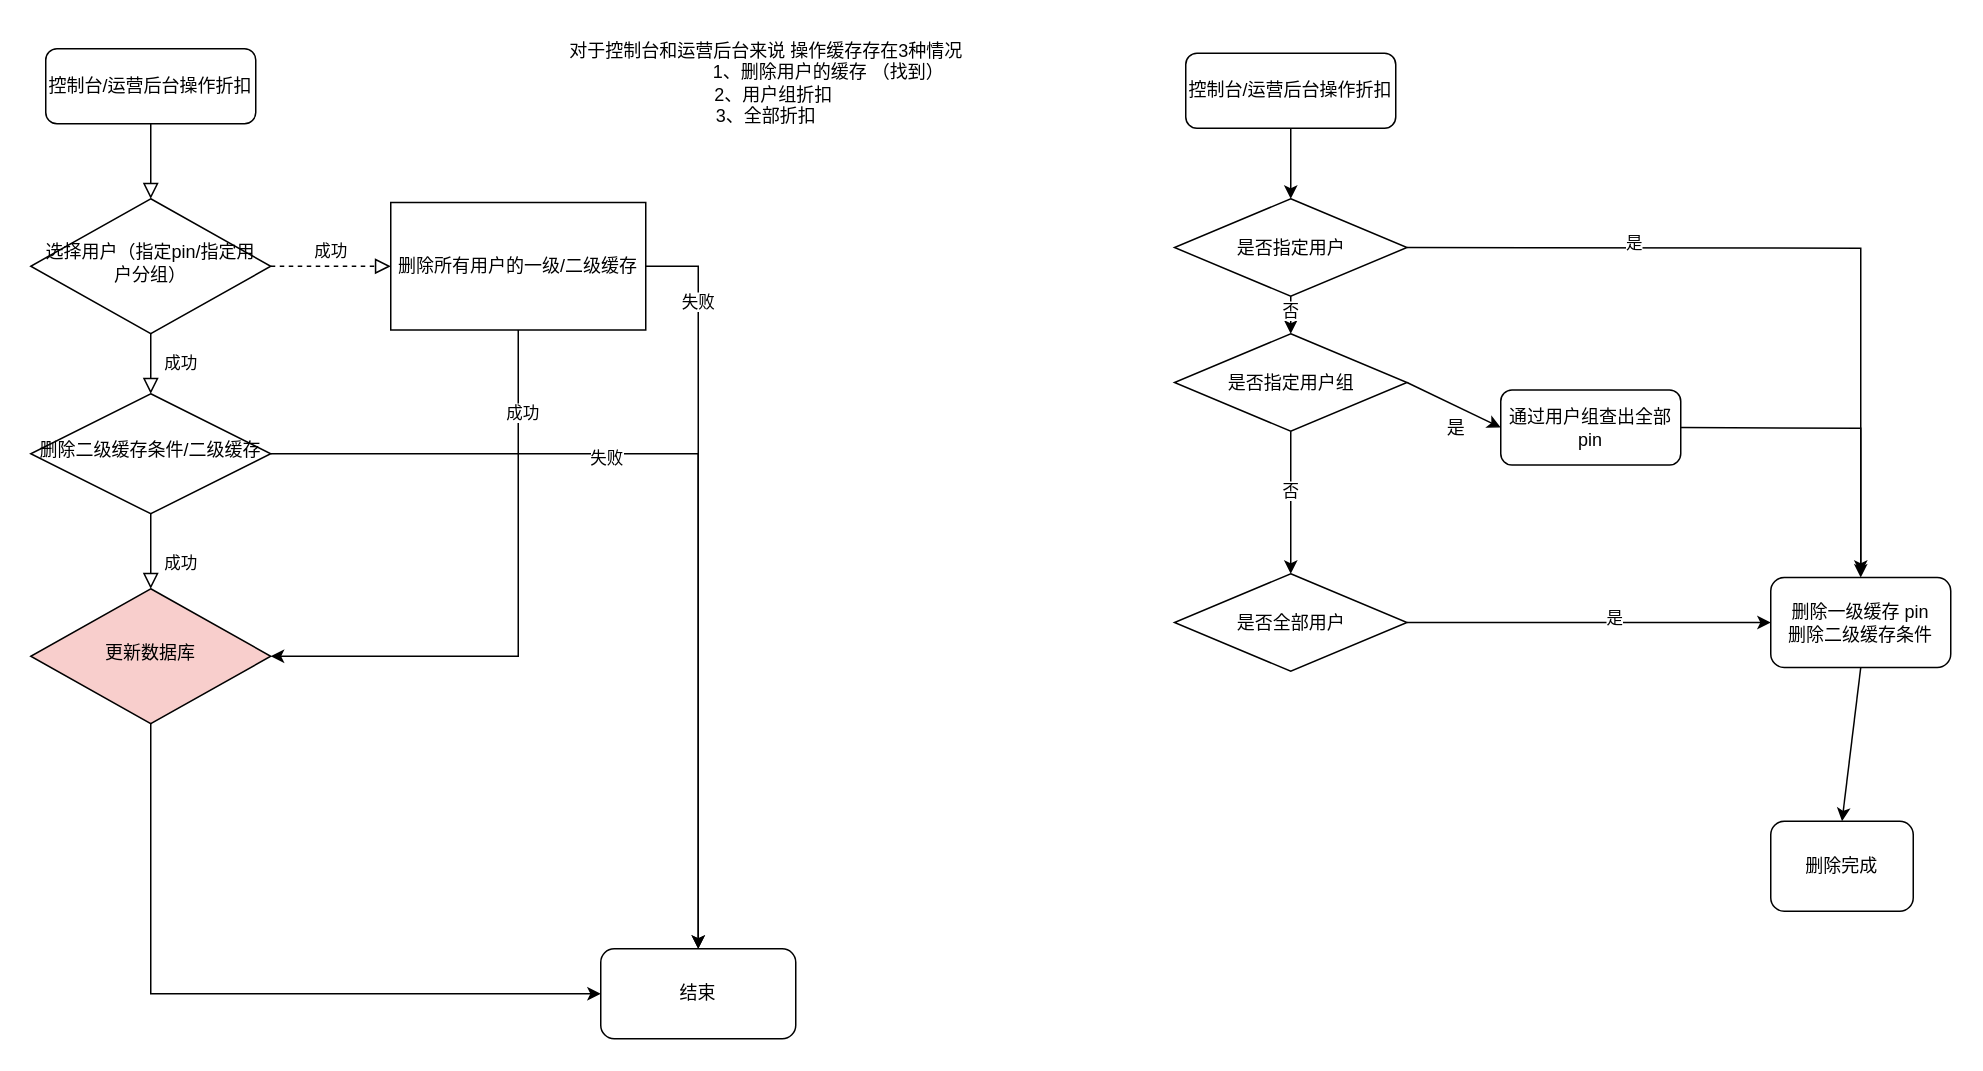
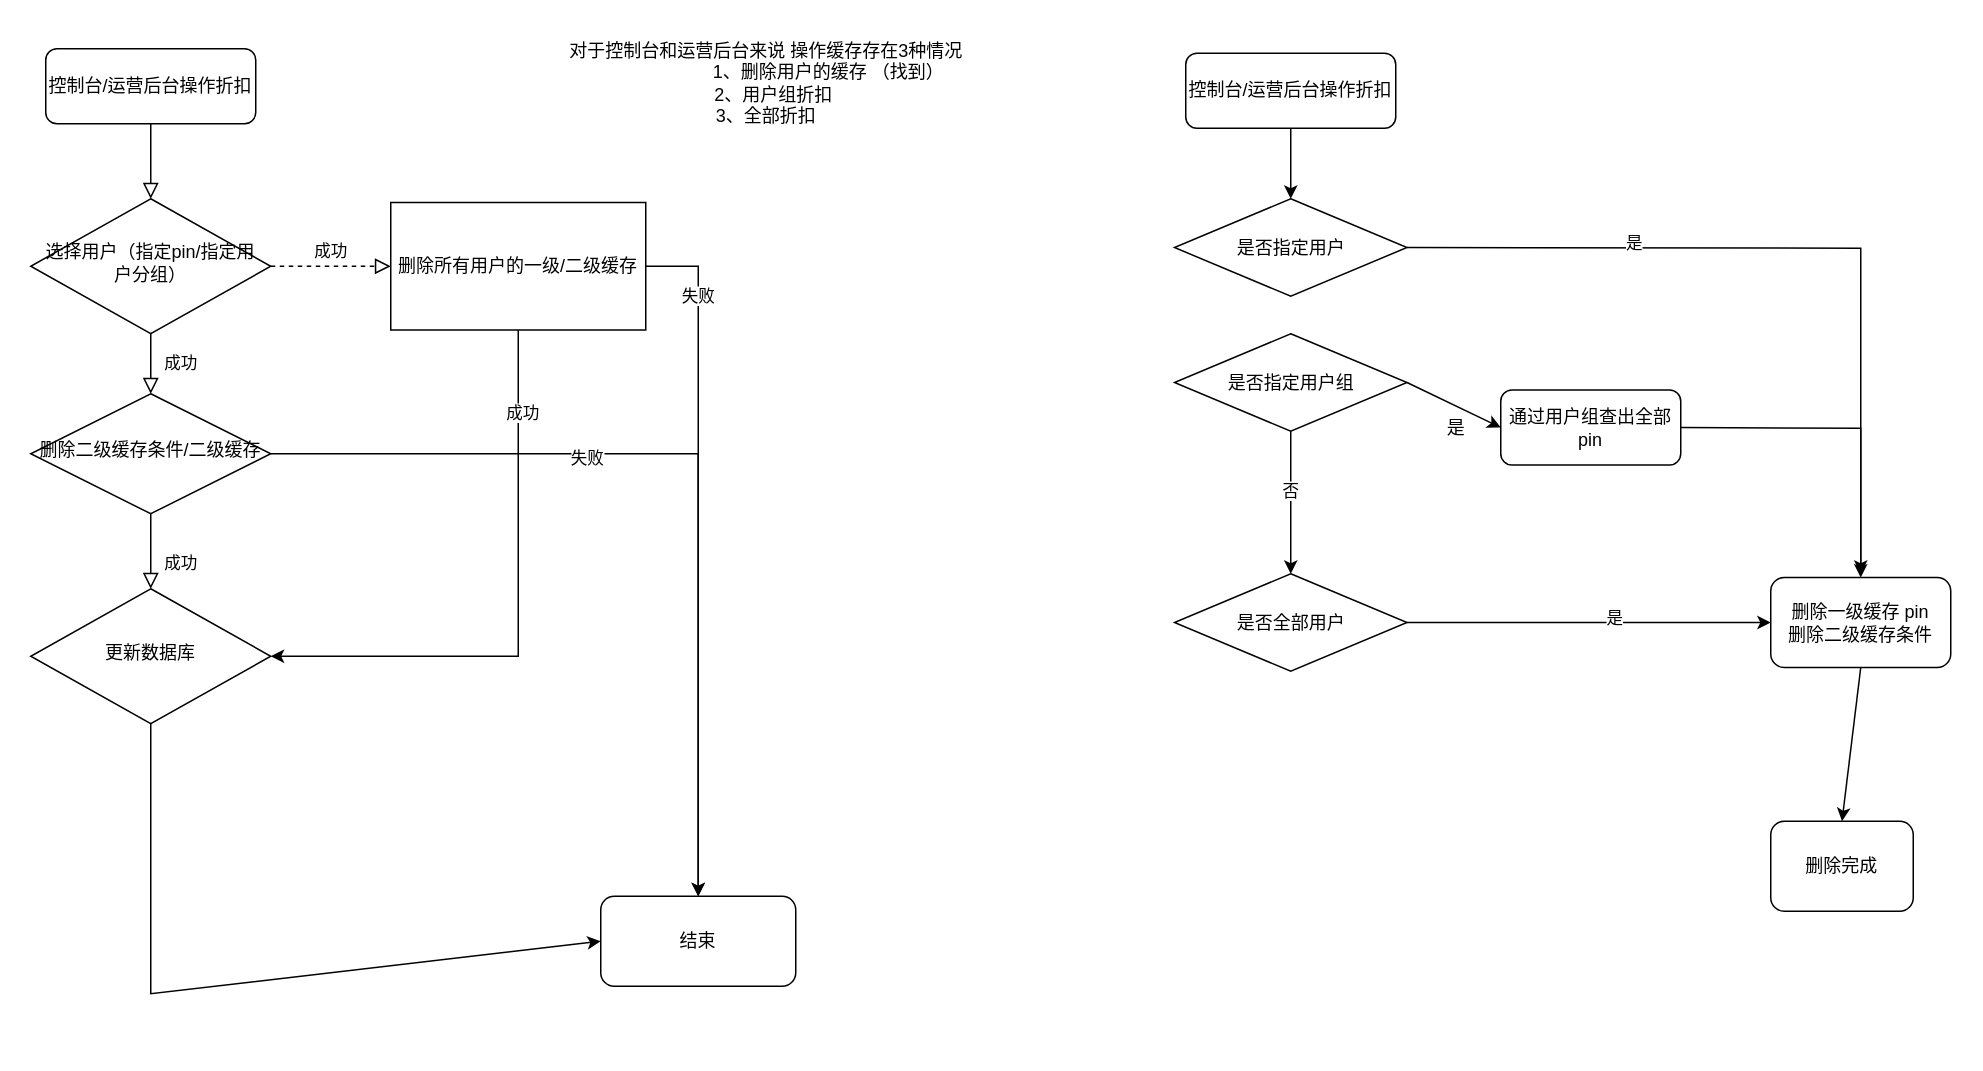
  <mxCell id="0" />
  <mxCell id="1" parent="0" />
  <mxCell id="2" value="" style="rounded=0;html=1;jettySize=auto;orthogonalLoop=1;fontSize=11;endArrow=block;endFill=0;endSize=8;strokeWidth=1;shadow=0;labelBackgroundColor=none;edgeStyle=orthogonalEdgeStyle;" parent="1" source="3" target="6" edge="1"><mxGeometry relative="1" as="geometry" /></mxCell>
  <mxCell id="3" value="控制台/运营后台操作折扣" style="rounded=1;whiteSpace=wrap;html=1;fontSize=12;glass=0;strokeWidth=1;shadow=0;" parent="1" vertex="1"><mxGeometry x="30" y="32" width="140" height="50" as="geometry" /></mxCell>
  <mxCell id="4" value="成功" style="rounded=0;html=1;jettySize=auto;orthogonalLoop=1;fontSize=11;endArrow=block;endFill=0;endSize=8;strokeWidth=1;shadow=0;labelBackgroundColor=none;edgeStyle=orthogonalEdgeStyle;" parent="1" source="6" target="8" edge="1"><mxGeometry y="20" relative="1" as="geometry"><mxPoint as="offset" /></mxGeometry></mxCell>
  <mxCell id="5" value="成功" style="edgeStyle=orthogonalEdgeStyle;rounded=0;html=1;jettySize=auto;orthogonalLoop=1;fontSize=11;endArrow=block;endFill=0;endSize=8;strokeWidth=1;shadow=0;labelBackgroundColor=none;entryX=0;entryY=0.5;entryDx=0;entryDy=0;dashed=1;" parent="1" source="6" target="10" edge="1"><mxGeometry y="10" relative="1" as="geometry"><mxPoint as="offset" /><mxPoint x="230" y="172" as="targetPoint" /></mxGeometry></mxCell>
  <mxCell id="6" value="选择用户（指定pin/指定用户分组）" style="rhombus;whiteSpace=wrap;html=1;shadow=0;fontFamily=Helvetica;fontSize=12;align=center;strokeWidth=1;spacing=6;spacingTop=-4;" parent="1" vertex="1"><mxGeometry x="20" y="132" width="160" height="90" as="geometry" /></mxCell>
  <mxCell id="7" value="成功" style="rounded=0;html=1;jettySize=auto;orthogonalLoop=1;fontSize=11;endArrow=block;endFill=0;endSize=8;strokeWidth=1;shadow=0;labelBackgroundColor=none;edgeStyle=orthogonalEdgeStyle;entryX=0.5;entryY=0;entryDx=0;entryDy=0;" parent="1" source="8" target="9" edge="1"><mxGeometry x="0.32" y="20" relative="1" as="geometry"><mxPoint as="offset" /><mxPoint x="130" y="392" as="targetPoint" /></mxGeometry></mxCell>
  <mxCell id="8" value="删除二级缓存条件/二级缓存" style="rhombus;whiteSpace=wrap;html=1;shadow=0;fontFamily=Helvetica;fontSize=12;align=center;strokeWidth=1;spacing=6;spacingTop=-4;" parent="1" vertex="1"><mxGeometry x="20" y="262" width="160" height="80" as="geometry" /></mxCell>
- <mxCell id="9" value="更新数据库" style="rhombus;whiteSpace=wrap;html=1;shadow=0;fontFamily=Helvetica;fontSize=12;align=center;strokeWidth=1;spacing=6;spacingTop=-4;fillColor=#f8cecc;" vertex="1" parent="1"><mxGeometry x="20" y="392" width="160" height="90" as="geometry" /></mxCell>
+ <mxCell id="9" value="更新数据库" style="rhombus;whiteSpace=wrap;html=1;shadow=0;fontFamily=Helvetica;fontSize=12;align=center;strokeWidth=1;spacing=6;spacingTop=-4;" vertex="1" parent="1"><mxGeometry x="20" y="392" width="160" height="90" as="geometry" /></mxCell>
  <mxCell id="10" value="删除所有用户的一级/二级缓存" style="whiteSpace=wrap;html=1;rounded=0;" vertex="1" parent="1"><mxGeometry x="260" y="134.5" width="170" height="85" as="geometry" /></mxCell>
- <mxCell id="11" value="结束" style="rounded=1;whiteSpace=wrap;html=1;" vertex="1" parent="1"><mxGeometry x="400" y="632" width="130" height="60" as="geometry" /></mxCell>
+ <mxCell id="11" value="结束" style="rounded=1;whiteSpace=wrap;html=1;" vertex="1" parent="1"><mxGeometry x="400" y="597" width="130" height="60" as="geometry" /></mxCell>
  <mxCell id="12" value="" style="endArrow=classic;html=1;rounded=0;exitX=0.5;exitY=1;exitDx=0;exitDy=0;entryX=1;entryY=0.5;entryDx=0;entryDy=0;" edge="1" parent="1" source="10" target="9"><mxGeometry width="50" height="50" relative="1" as="geometry"><mxPoint x="460" y="402" as="sourcePoint" /><mxPoint x="270" y="532" as="targetPoint" /><Array as="points"><mxPoint x="345" y="437" /></Array></mxGeometry></mxCell>
  <mxCell id="13" value="成功" style="edgeLabel;html=1;align=center;verticalAlign=middle;resizable=0;points=[];" vertex="1" connectable="0" parent="12"><mxGeometry x="-0.712" y="2" relative="1" as="geometry"><mxPoint as="offset" /></mxGeometry></mxCell>
  <mxCell id="14" value="" style="endArrow=classic;html=1;rounded=0;exitX=0.5;exitY=1;exitDx=0;exitDy=0;entryX=0;entryY=0.5;entryDx=0;entryDy=0;" edge="1" parent="1" source="9" target="11"><mxGeometry width="50" height="50" relative="1" as="geometry"><mxPoint x="110" y="612" as="sourcePoint" /><mxPoint x="160" y="562" as="targetPoint" /><Array as="points"><mxPoint x="100" y="662" /></Array></mxGeometry></mxCell>
  <mxCell id="15" value="" style="endArrow=classic;html=1;rounded=0;exitX=1;exitY=0.5;exitDx=0;exitDy=0;entryX=0.5;entryY=0;entryDx=0;entryDy=0;" edge="1" parent="1" source="10" target="11"><mxGeometry width="50" height="50" relative="1" as="geometry"><mxPoint x="450" y="502" as="sourcePoint" /><mxPoint x="500" y="452" as="targetPoint" /><Array as="points"><mxPoint x="465" y="177" /></Array></mxGeometry></mxCell>
  <mxCell id="16" value="失败" style="edgeLabel;html=1;align=center;verticalAlign=middle;resizable=0;points=[];" vertex="1" connectable="0" parent="15"><mxGeometry x="-0.769" y="-1" relative="1" as="geometry"><mxPoint y="1" as="offset" /></mxGeometry></mxCell>
  <mxCell id="17" value="" style="endArrow=classic;html=1;rounded=0;exitX=1;exitY=0.5;exitDx=0;exitDy=0;entryX=0.5;entryY=0;entryDx=0;entryDy=0;" edge="1" parent="1" source="8" target="11"><mxGeometry width="50" height="50" relative="1" as="geometry"><mxPoint x="400" y="562" as="sourcePoint" /><mxPoint x="450" y="512" as="targetPoint" /><Array as="points"><mxPoint x="465" y="302" /></Array></mxGeometry></mxCell>
  <mxCell id="18" value="失败" style="edgeLabel;html=1;align=center;verticalAlign=middle;resizable=0;points=[];" vertex="1" connectable="0" parent="17"><mxGeometry x="-0.275" y="-1" relative="1" as="geometry"><mxPoint y="1" as="offset" /></mxGeometry></mxCell>
  <mxCell id="19" value="对于控制台和运营后台来说 操作缓存存在3种情况&lt;br&gt;&amp;nbsp; &amp;nbsp; &amp;nbsp; &amp;nbsp; &amp;nbsp; &amp;nbsp; &amp;nbsp; &amp;nbsp; &amp;nbsp; &amp;nbsp; &amp;nbsp; &amp;nbsp; &amp;nbsp;1、删除用户的缓存 （找到）&lt;br&gt;&amp;nbsp; &amp;nbsp;2、用户组折扣&lt;br&gt;3、全部折扣" style="text;html=1;align=center;verticalAlign=middle;resizable=0;points=[];autosize=1;strokeColor=none;fillColor=none;" vertex="1" parent="1"><mxGeometry x="370" y="20" width="280" height="70" as="geometry" /></mxCell>
  <mxCell id="20" value="是否指定用户" style="rhombus;whiteSpace=wrap;html=1;" vertex="1" parent="1"><mxGeometry x="782.5" y="132" width="155" height="65" as="geometry" /></mxCell>
  <mxCell id="21" value="控制台/运营后台操作折扣" style="rounded=1;whiteSpace=wrap;html=1;fontSize=12;glass=0;strokeWidth=1;shadow=0;" vertex="1" parent="1"><mxGeometry x="790" y="35" width="140" height="50" as="geometry" /></mxCell>
  <mxCell id="22" value="是否指定用户组" style="rhombus;whiteSpace=wrap;html=1;" vertex="1" parent="1"><mxGeometry x="782.5" y="222" width="155" height="65" as="geometry" /></mxCell>
  <mxCell id="23" value="是否全部用户" style="rhombus;whiteSpace=wrap;html=1;" vertex="1" parent="1"><mxGeometry x="782.5" y="382" width="155" height="65" as="geometry" /></mxCell>
  <mxCell id="24" value="删除完成" style="rounded=1;whiteSpace=wrap;html=1;" vertex="1" parent="1"><mxGeometry x="1180" y="547" width="95" height="60" as="geometry" /></mxCell>
  <mxCell id="25" value="删除一级缓存 pin&lt;br&gt;删除二级缓存条件" style="rounded=1;whiteSpace=wrap;html=1;" vertex="1" parent="1"><mxGeometry x="1180" y="384.5" width="120" height="60" as="geometry" /></mxCell>
  <mxCell id="26" value="" style="endArrow=classic;html=1;rounded=0;exitX=1;exitY=0.5;exitDx=0;exitDy=0;" edge="1" parent="1" source="20" target="25"><mxGeometry width="50" height="50" relative="1" as="geometry"><mxPoint x="940" y="162" as="sourcePoint" /><mxPoint x="1130" y="182" as="targetPoint" /><Array as="points"><mxPoint x="1240" y="165" /></Array></mxGeometry></mxCell>
  <mxCell id="27" value="是" style="edgeLabel;html=1;align=center;verticalAlign=middle;resizable=0;points=[];" vertex="1" connectable="0" parent="26"><mxGeometry x="-0.423" y="3" relative="1" as="geometry"><mxPoint as="offset" /></mxGeometry></mxCell>
  <mxCell id="28" value="通过用户组查出全部pin" style="rounded=1;whiteSpace=wrap;html=1;" vertex="1" parent="1"><mxGeometry x="1000" y="259.5" width="120" height="50" as="geometry" /></mxCell>
  <mxCell id="29" value="" style="endArrow=classic;html=1;rounded=0;exitX=1;exitY=0.5;exitDx=0;exitDy=0;entryX=0;entryY=0.5;entryDx=0;entryDy=0;" edge="1" parent="1" source="22" target="28"><mxGeometry width="50" height="50" relative="1" as="geometry"><mxPoint x="970" y="382" as="sourcePoint" /><mxPoint x="1010" y="285" as="targetPoint" /></mxGeometry></mxCell>
  <mxCell id="30" value="" style="endArrow=classic;html=1;rounded=0;exitX=1;exitY=0.5;exitDx=0;exitDy=0;" edge="1" parent="1" source="28"><mxGeometry width="50" height="50" relative="1" as="geometry"><mxPoint x="1180" y="322" as="sourcePoint" /><mxPoint x="1240" y="382" as="targetPoint" /><Array as="points"><mxPoint x="1240" y="285" /></Array></mxGeometry></mxCell>
  <mxCell id="31" value="" style="endArrow=classic;html=1;rounded=0;exitX=1;exitY=0.5;exitDx=0;exitDy=0;entryX=0;entryY=0.5;entryDx=0;entryDy=0;" edge="1" parent="1" source="23" target="25"><mxGeometry width="50" height="50" relative="1" as="geometry"><mxPoint x="1060" y="462" as="sourcePoint" /><mxPoint x="1110" y="412" as="targetPoint" /></mxGeometry></mxCell>
  <mxCell id="32" value="是" style="edgeLabel;html=1;align=center;verticalAlign=middle;resizable=0;points=[];" vertex="1" connectable="0" parent="31"><mxGeometry x="0.142" y="3" relative="1" as="geometry"><mxPoint as="offset" /></mxGeometry></mxCell>
  <mxCell id="33" value="" style="endArrow=classic;html=1;rounded=0;exitX=0.5;exitY=1;exitDx=0;exitDy=0;entryX=0.5;entryY=0;entryDx=0;entryDy=0;" edge="1" parent="1" source="21" target="20"><mxGeometry width="50" height="50" relative="1" as="geometry"><mxPoint x="710" y="282" as="sourcePoint" /><mxPoint x="760" y="232" as="targetPoint" /></mxGeometry></mxCell>
- <mxCell id="34" value="" style="endArrow=classic;html=1;rounded=0;exitX=0.5;exitY=1;exitDx=0;exitDy=0;entryX=0.5;entryY=0;entryDx=0;entryDy=0;" edge="1" parent="1" source="20" target="22"><mxGeometry width="50" height="50" relative="1" as="geometry"><mxPoint x="910" y="262" as="sourcePoint" /><mxPoint x="960" y="212" as="targetPoint" /></mxGeometry></mxCell>
- <mxCell id="35" value="否" style="edgeLabel;html=1;align=center;verticalAlign=middle;resizable=0;points=[];" vertex="1" connectable="0" parent="34"><mxGeometry x="-0.291" y="-1" relative="1" as="geometry"><mxPoint as="offset" /></mxGeometry></mxCell>
  <mxCell id="36" value="" style="endArrow=classic;html=1;rounded=0;exitX=0.5;exitY=1;exitDx=0;exitDy=0;entryX=0.5;entryY=0;entryDx=0;entryDy=0;" edge="1" parent="1" source="22" target="23"><mxGeometry width="50" height="50" relative="1" as="geometry"><mxPoint x="910" y="392" as="sourcePoint" /><mxPoint x="960" y="342" as="targetPoint" /></mxGeometry></mxCell>
  <mxCell id="37" value="否" style="edgeLabel;html=1;align=center;verticalAlign=middle;resizable=0;points=[];" vertex="1" connectable="0" parent="36"><mxGeometry x="-0.185" y="-1" relative="1" as="geometry"><mxPoint as="offset" /></mxGeometry></mxCell>
  <mxCell id="38" value="" style="endArrow=classic;html=1;rounded=0;exitX=0.5;exitY=1;exitDx=0;exitDy=0;entryX=0.5;entryY=0;entryDx=0;entryDy=0;" edge="1" parent="1" source="25" target="24"><mxGeometry width="50" height="50" relative="1" as="geometry"><mxPoint x="1320" y="512" as="sourcePoint" /><mxPoint x="1370" y="462" as="targetPoint" /></mxGeometry></mxCell>
  <mxCell id="39" value="是" style="text;html=1;align=center;verticalAlign=middle;resizable=0;points=[];autosize=1;strokeColor=none;fillColor=none;" vertex="1" parent="1"><mxGeometry x="950" y="270" width="40" height="30" as="geometry" /></mxCell>
